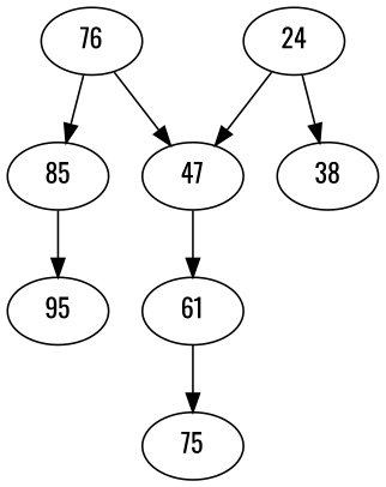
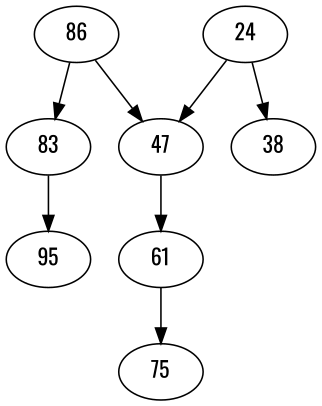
  digraph {
    fontname=Oswald
    node [fontname=Oswald]
    edge [fontname=Oswald]
    n1 [label=95]
-   85
-   76
+   85 [label=83]
+   76 [label=86]
    47
    61
    24
    38
    75
    85 -> n1
    76 -> 85
    76 -> 47
    47 -> 61
    61 -> 75
    24 -> 47
    24 -> 38
  }
